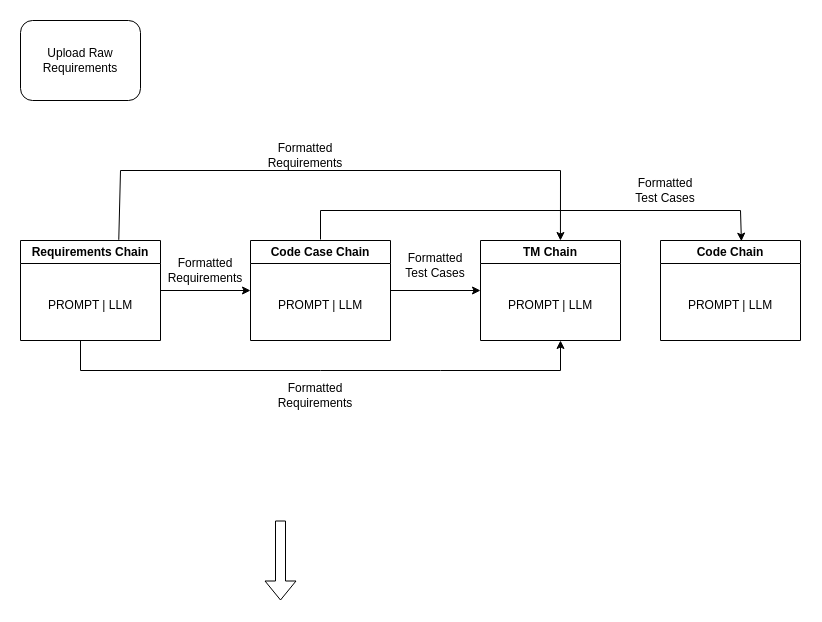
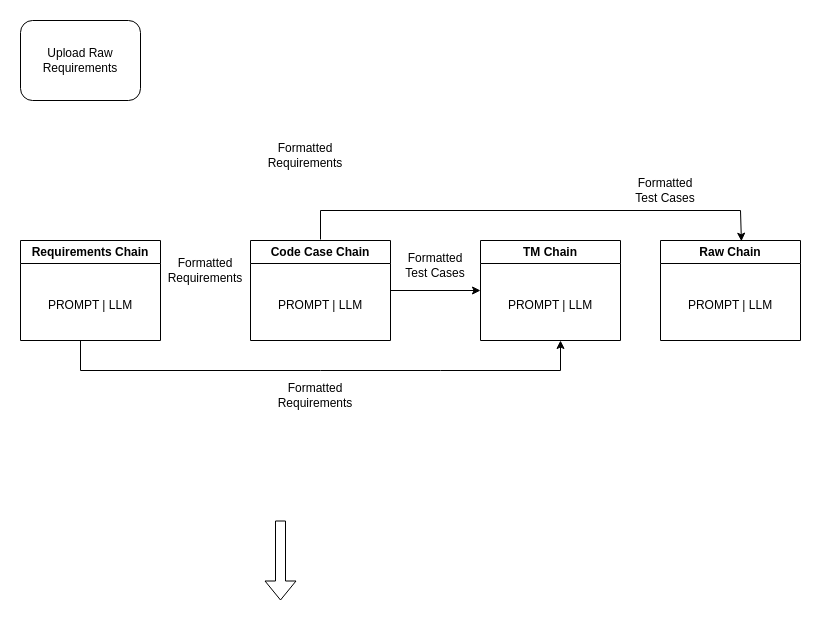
  <mxCell id="0" />
  <mxCell id="1" parent="0" />
- <mxCell id="2" value="" style="endArrow=classic;html=1;rounded=0;entryX=0;entryY=0.5;entryDx=0;entryDy=0;exitX=1;exitY=0.5;exitDx=0;exitDy=0;" edge="1" parent="1" source="4" target="6"><mxGeometry width="50" height="50" relative="1" as="geometry"><mxPoint x="230" y="289.5" as="sourcePoint" /><mxPoint x="270" y="289.5" as="targetPoint" /></mxGeometry></mxCell>
  <mxCell id="3" value="Upload Raw Requirements" style="whiteSpace=wrap;html=1;rounded=1;" vertex="1" parent="1"><mxGeometry x="20" y="20" width="120" height="80" as="geometry" /></mxCell>
  <mxCell id="4" value="Requirements Chain" style="swimlane;whiteSpace=wrap;html=1;" vertex="1" parent="1"><mxGeometry x="20" y="240" width="140" height="100" as="geometry" /></mxCell>
  <mxCell id="5" value="PROMPT | LLM" style="text;html=1;align=center;verticalAlign=middle;whiteSpace=wrap;rounded=0;" vertex="1" parent="4"><mxGeometry x="10" y="50" width="120" height="30" as="geometry" /></mxCell>
  <mxCell id="6" value="Code Case Chain" style="swimlane;whiteSpace=wrap;html=1;" vertex="1" parent="1"><mxGeometry x="250" y="240" width="140" height="100" as="geometry" /></mxCell>
  <mxCell id="7" value="PROMPT | LLM" style="text;html=1;align=center;verticalAlign=middle;whiteSpace=wrap;rounded=0;" vertex="1" parent="6"><mxGeometry x="10" y="50" width="120" height="30" as="geometry" /></mxCell>
  <mxCell id="8" value="TM Chain" style="swimlane;whiteSpace=wrap;html=1;" vertex="1" parent="1"><mxGeometry x="480" y="240" width="140" height="100" as="geometry" /></mxCell>
  <mxCell id="9" value="PROMPT | LLM" style="text;html=1;align=center;verticalAlign=middle;whiteSpace=wrap;rounded=0;" vertex="1" parent="8"><mxGeometry x="10" y="50" width="120" height="30" as="geometry" /></mxCell>
- <mxCell id="10" value="Code Chain" style="swimlane;whiteSpace=wrap;html=1;" vertex="1" parent="1"><mxGeometry x="660" y="240" width="140" height="100" as="geometry" /></mxCell>
+ <mxCell id="10" value="Raw Chain" style="swimlane;whiteSpace=wrap;html=1;" vertex="1" parent="1"><mxGeometry x="660" y="240" width="140" height="100" as="geometry" /></mxCell>
  <mxCell id="11" value="PROMPT | LLM" style="text;html=1;align=center;verticalAlign=middle;whiteSpace=wrap;rounded=0;" vertex="1" parent="10"><mxGeometry x="10" y="50" width="120" height="30" as="geometry" /></mxCell>
- <mxCell id="12" value="" style="endArrow=classic;html=1;rounded=0;entryX=0.571;entryY=0;entryDx=0;entryDy=0;entryPerimeter=0;exitX=0.702;exitY=-0.007;exitDx=0;exitDy=0;exitPerimeter=0;" edge="1" parent="1" source="4" target="8"><mxGeometry width="50" height="50" relative="1" as="geometry"><mxPoint x="150" y="340" as="sourcePoint" /><mxPoint x="560" y="170" as="targetPoint" /><Array as="points"><mxPoint x="120" y="170" /><mxPoint x="560" y="170" /></Array></mxGeometry></mxCell>
  <mxCell id="13" value="" style="endArrow=classic;html=1;rounded=0;" edge="1" parent="1"><mxGeometry width="50" height="50" relative="1" as="geometry"><mxPoint x="390" y="290" as="sourcePoint" /><mxPoint x="480" y="290" as="targetPoint" /></mxGeometry></mxCell>
  <mxCell id="14" value="" style="endArrow=classic;html=1;rounded=0;" edge="1" parent="1"><mxGeometry width="50" height="50" relative="1" as="geometry"><mxPoint y="340" as="sourcePoint" x="80" /><mxPoint x="560" y="340" as="targetPoint" /><Array as="points"><mxPoint y="370" x="80" /><mxPoint x="320" y="370" /><mxPoint x="440" y="370" /><mxPoint x="560" y="370" /></Array></mxGeometry></mxCell>
  <mxCell id="15" value="Formatted Requirements" style="text;html=1;align=center;verticalAlign=middle;whiteSpace=wrap;rounded=0;" vertex="1" parent="1"><mxGeometry x="180" y="255" width="50" height="30" as="geometry" /></mxCell>
  <mxCell id="16" value="Formatted Test Cases" style="text;html=1;align=center;verticalAlign=middle;whiteSpace=wrap;rounded=0;" vertex="1" parent="1"><mxGeometry x="400" y="245" width="70" height="40" as="geometry" /></mxCell>
  <mxCell id="17" value="Formatted Requirements" style="text;html=1;align=center;verticalAlign=middle;whiteSpace=wrap;rounded=0;" vertex="1" parent="1"><mxGeometry x="280" y="140" width="50" height="30" as="geometry" /></mxCell>
  <mxCell id="18" value="" style="shape=flexArrow;endArrow=classic;html=1;rounded=0;" edge="1" parent="1"><mxGeometry width="50" height="50" relative="1" as="geometry"><mxPoint x="280" y="520" as="sourcePoint" /><mxPoint x="280" y="600" as="targetPoint" /></mxGeometry></mxCell>
  <mxCell id="19" value="" style="endArrow=classic;html=1;rounded=0;entryX=0.578;entryY=0.007;entryDx=0;entryDy=0;entryPerimeter=0;exitX=0.702;exitY=-0.007;exitDx=0;exitDy=0;exitPerimeter=0;" edge="1" parent="1" target="10"><mxGeometry width="50" height="50" relative="1" as="geometry"><mxPoint x="320" y="239" as="sourcePoint" /><mxPoint x="762" y="240" as="targetPoint" /><Array as="points"><mxPoint x="320" y="210" /><mxPoint x="740" y="210" /></Array></mxGeometry></mxCell>
  <mxCell id="20" value="Formatted Test Cases" style="text;html=1;align=center;verticalAlign=middle;whiteSpace=wrap;rounded=0;" vertex="1" parent="1"><mxGeometry x="630" y="170" width="70" height="40" as="geometry" /></mxCell>
  <mxCell id="21" value="Formatted Requirements" style="text;html=1;align=center;verticalAlign=middle;whiteSpace=wrap;rounded=0;" vertex="1" parent="1"><mxGeometry x="290" y="380" width="50" height="30" as="geometry" /></mxCell>
